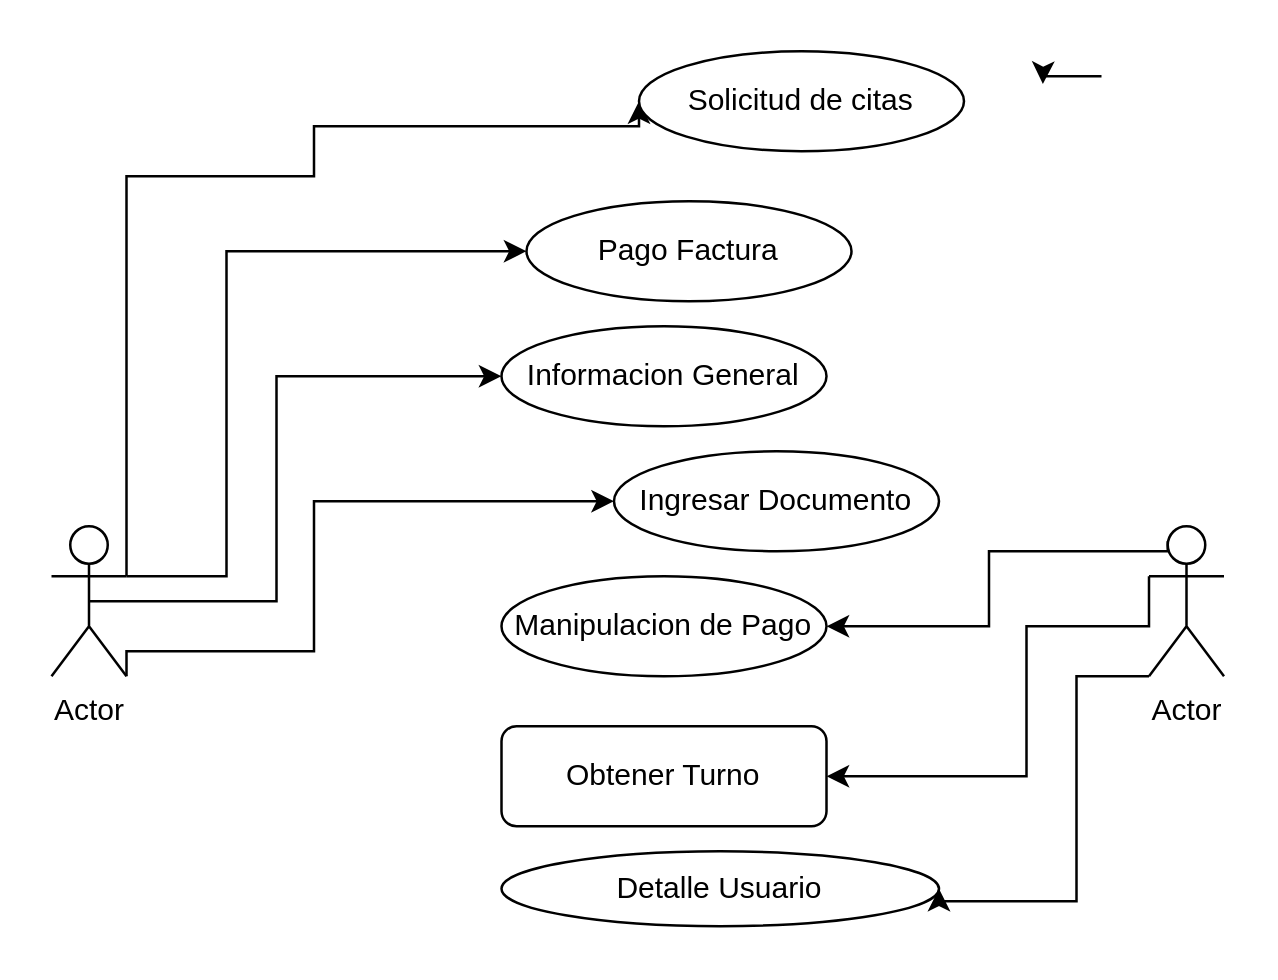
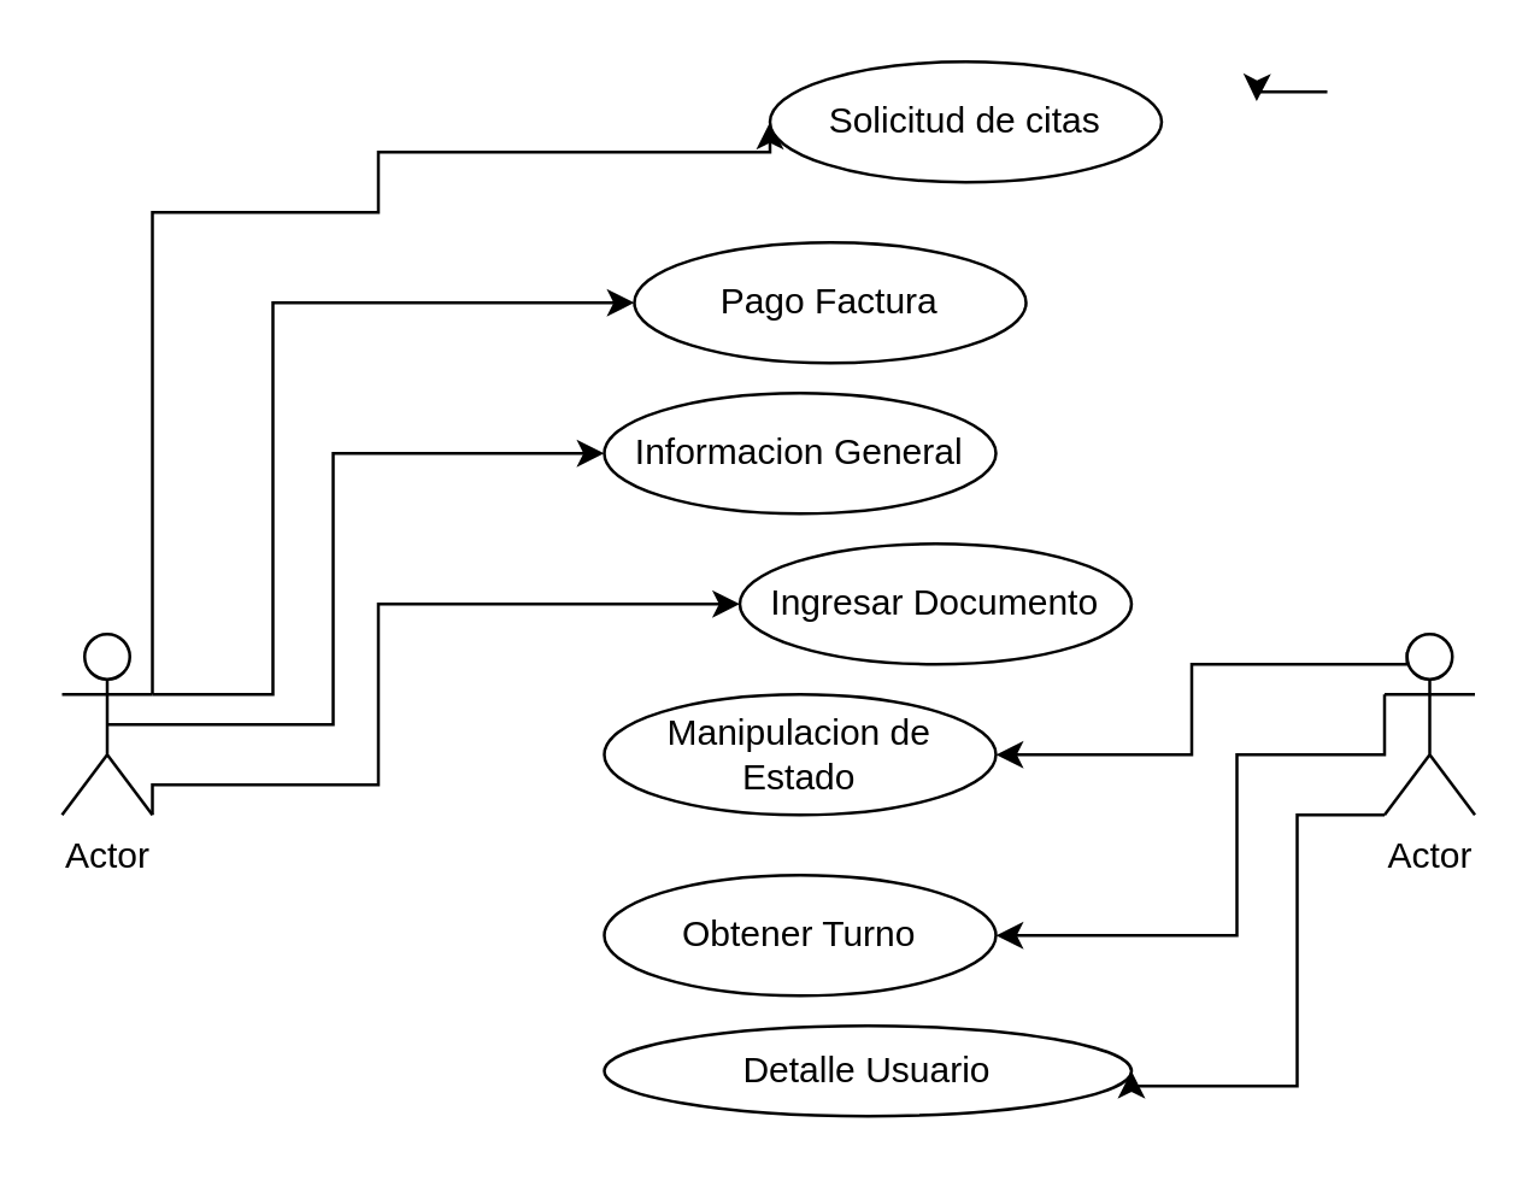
  <mxCell id="0" />
  <mxCell id="1" parent="0" />
  <mxCell id="2" style="edgeStyle=orthogonalEdgeStyle;rounded=0;orthogonalLoop=1;jettySize=auto;html=1;exitX=1;exitY=0.333;exitDx=0;exitDy=0;exitPerimeter=0;entryX=0;entryY=0.5;entryDx=0;entryDy=0;" edge="1" parent="1" source="6" target="17"><mxGeometry relative="1" as="geometry"><Array as="points"><mxPoint x="50" y="70" /><mxPoint x="125" y="70" /><mxPoint x="125" y="50" /></Array></mxGeometry></mxCell>
  <mxCell id="3" style="edgeStyle=orthogonalEdgeStyle;rounded=0;orthogonalLoop=1;jettySize=auto;html=1;exitX=1;exitY=0.333;exitDx=0;exitDy=0;exitPerimeter=0;entryX=0;entryY=0.5;entryDx=0;entryDy=0;" edge="1" parent="1" source="6" target="11"><mxGeometry relative="1" as="geometry"><Array as="points"><mxPoint x="90" y="230" /><mxPoint x="90" y="100" /></Array></mxGeometry></mxCell>
  <mxCell id="4" style="edgeStyle=orthogonalEdgeStyle;rounded=0;orthogonalLoop=1;jettySize=auto;html=1;exitX=0.5;exitY=0.5;exitDx=0;exitDy=0;exitPerimeter=0;entryX=0;entryY=0.5;entryDx=0;entryDy=0;" edge="1" parent="1" source="6" target="13"><mxGeometry relative="1" as="geometry"><Array as="points"><mxPoint x="110" y="240" /><mxPoint x="110" y="150" /></Array></mxGeometry></mxCell>
  <mxCell id="5" style="edgeStyle=orthogonalEdgeStyle;rounded=0;orthogonalLoop=1;jettySize=auto;html=1;exitX=1;exitY=1;exitDx=0;exitDy=0;exitPerimeter=0;entryX=0;entryY=0.5;entryDx=0;entryDy=0;" edge="1" parent="1" source="6" target="14"><mxGeometry relative="1" as="geometry"><Array as="points"><mxPoint x="50" y="260" /><mxPoint x="125" y="260" /><mxPoint x="125" y="200" /></Array></mxGeometry></mxCell>
  <mxCell id="6" value="Actor" style="shape=umlActor;verticalLabelPosition=bottom;verticalAlign=top;html=1;outlineConnect=0;" vertex="1" parent="1"><mxGeometry x="20" y="210" width="30" height="60" as="geometry" /></mxCell>
  <mxCell id="7" style="edgeStyle=orthogonalEdgeStyle;rounded=0;orthogonalLoop=1;jettySize=auto;html=1;exitX=0;exitY=1;exitDx=0;exitDy=0;exitPerimeter=0;entryX=1;entryY=0.5;entryDx=0;entryDy=0;" edge="1" parent="1" source="10" target="18"><mxGeometry relative="1" as="geometry"><Array as="points"><mxPoint x="430" y="270" /><mxPoint x="430" y="360" /></Array></mxGeometry></mxCell>
  <mxCell id="8" style="edgeStyle=orthogonalEdgeStyle;rounded=0;orthogonalLoop=1;jettySize=auto;html=1;exitX=0;exitY=0.333;exitDx=0;exitDy=0;exitPerimeter=0;entryX=1;entryY=0.5;entryDx=0;entryDy=0;" edge="1" parent="1" source="10" target="16"><mxGeometry relative="1" as="geometry"><Array as="points"><mxPoint x="459" y="250" /><mxPoint x="410" y="250" /><mxPoint x="410" y="310" /></Array></mxGeometry></mxCell>
  <mxCell id="9" style="edgeStyle=orthogonalEdgeStyle;rounded=0;orthogonalLoop=1;jettySize=auto;html=1;exitX=0.25;exitY=0.1;exitDx=0;exitDy=0;exitPerimeter=0;entryX=1;entryY=0.5;entryDx=0;entryDy=0;" edge="1" parent="1" source="10" target="15"><mxGeometry relative="1" as="geometry"><Array as="points"><mxPoint x="467" y="220" /><mxPoint x="395" y="220" /><mxPoint x="395" y="250" /></Array></mxGeometry></mxCell>
  <mxCell id="10" value="Actor" style="shape=umlActor;verticalLabelPosition=bottom;verticalAlign=top;html=1;outlineConnect=0;" vertex="1" parent="1"><mxGeometry x="459" y="210" width="30" height="60" as="geometry" /></mxCell>
  <mxCell id="11" value="Pago Factura" style="ellipse;whiteSpace=wrap;html=1;" vertex="1" parent="1"><mxGeometry x="210" y="80" width="130" height="40" as="geometry" /></mxCell>
  <mxCell id="12" style="edgeStyle=orthogonalEdgeStyle;rounded=0;orthogonalLoop=1;jettySize=auto;html=1;exitX=1;exitY=0;exitDx=0;exitDy=0;entryX=0.933;entryY=0.009;entryDx=0;entryDy=0;entryPerimeter=0;" edge="1" parent="1"><mxGeometry relative="1" as="geometry"><mxPoint x="440" y="30" as="sourcePoint" /><mxPoint x="416.55" y="33.15" as="targetPoint" /></mxGeometry></mxCell>
  <mxCell id="13" value="Informacion General" style="ellipse;whiteSpace=wrap;html=1;" vertex="1" parent="1"><mxGeometry x="200" y="130" width="130" height="40" as="geometry" /></mxCell>
  <mxCell id="14" value="Ingresar Documento" style="ellipse;whiteSpace=wrap;html=1;" vertex="1" parent="1"><mxGeometry x="245" y="180" width="130" height="40" as="geometry" /></mxCell>
- <mxCell id="15" value="Manipulacion de Pago" style="ellipse;whiteSpace=wrap;html=1;" vertex="1" parent="1"><mxGeometry x="200" y="230" width="130" height="40" as="geometry" /></mxCell>
- <mxCell id="16" value="Obtener Turno" style="whiteSpace=wrap;html=1;rounded=1;" vertex="1" parent="1"><mxGeometry x="200" y="290" width="130" height="40" as="geometry" /></mxCell>
+ <mxCell id="15" value="Manipulacion de Estado" style="ellipse;whiteSpace=wrap;html=1;" vertex="1" parent="1"><mxGeometry x="200" y="230" width="130" height="40" as="geometry" /></mxCell>
+ <mxCell id="16" value="Obtener Turno" style="ellipse;whiteSpace=wrap;html=1;" vertex="1" parent="1"><mxGeometry x="200" y="290" width="130" height="40" as="geometry" /></mxCell>
  <mxCell id="17" value="Solicitud de citas" style="ellipse;whiteSpace=wrap;html=1;" vertex="1" parent="1"><mxGeometry x="255" y="20" width="130" height="40" as="geometry" /></mxCell>
  <mxCell id="18" value="Detalle Usuario" style="ellipse;whiteSpace=wrap;html=1;" vertex="1" parent="1"><mxGeometry x="200" y="340" width="175" height="30" as="geometry" /></mxCell>
